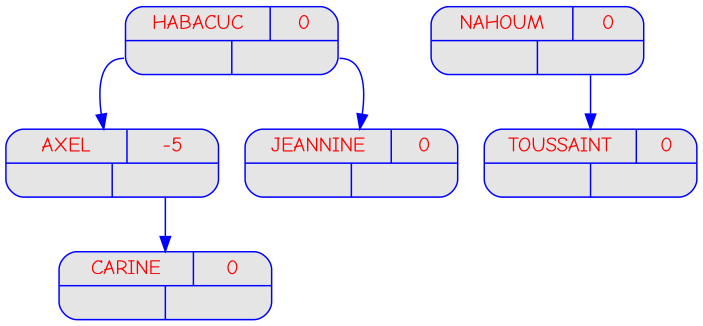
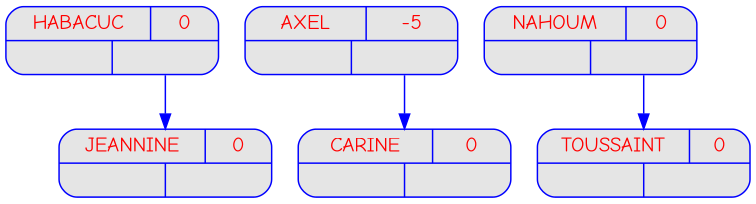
  digraph {
    fontname="Comic Neue"
    node [color=blue fillcolor=grey90 fontcolor=red fontname="Comic Neue" fontsize=14 shape=record style="rounded, filled"]
    edge [color=blue fontname="Comic Neue" tailport=d]
    n1 [label="{{<c> HABACUC\n | <b> 0} | { <g> | <d>}}" width=2]
    n2 [label="{{<c> AXEL\n | <b> -5} | { <g> | <d>}}" width=2]
    n3 [label="{{<c> JEANNINE\n | <b> 0} | { <g> | <d>}}" width=2]
    n4 [label="{{<c> NAHOUM\n | <b> 0} | { <g> | <d>}}" width=2]
    n5 [label="{{<c> TOUSSAINT\n | <b> 0} | { <g> | <d>}}" width=2]
    n6 [label="{{<c> CARINE\n | <b> 0} | { <g> | <d>}}" width=2]
-   n1 -> n2 [tailport=g]
    n1 -> n3
    n2 -> n6
    n4 -> n5
  }
